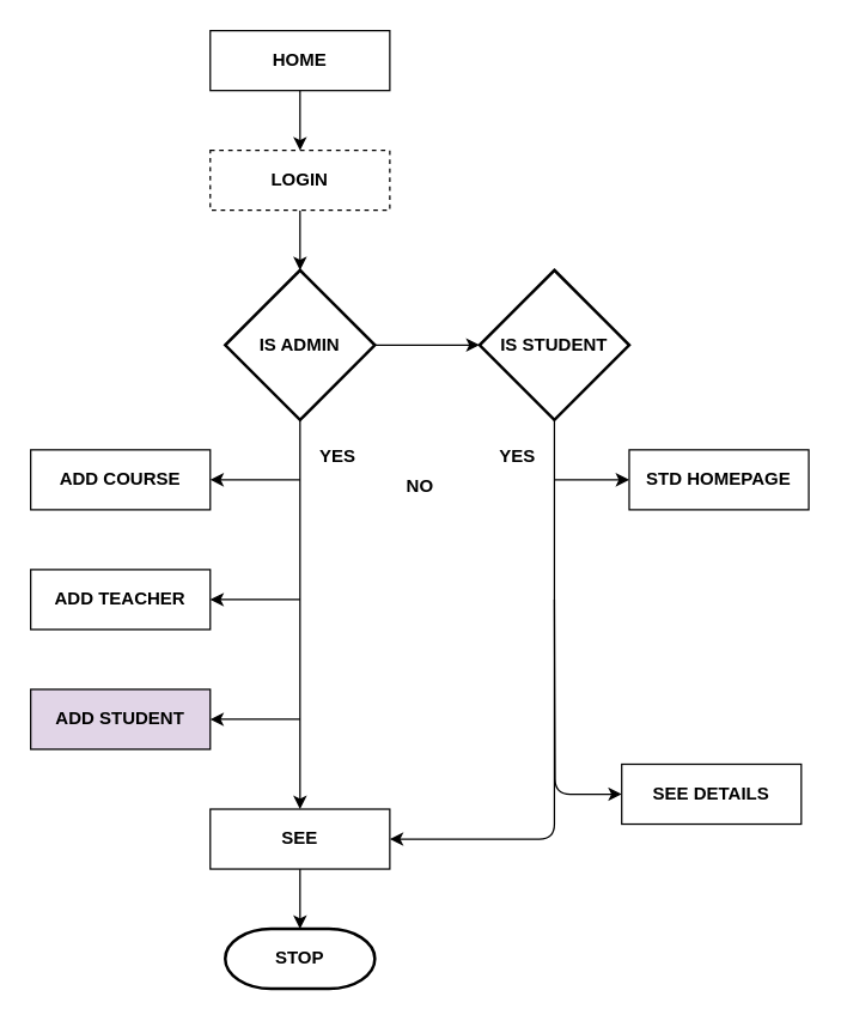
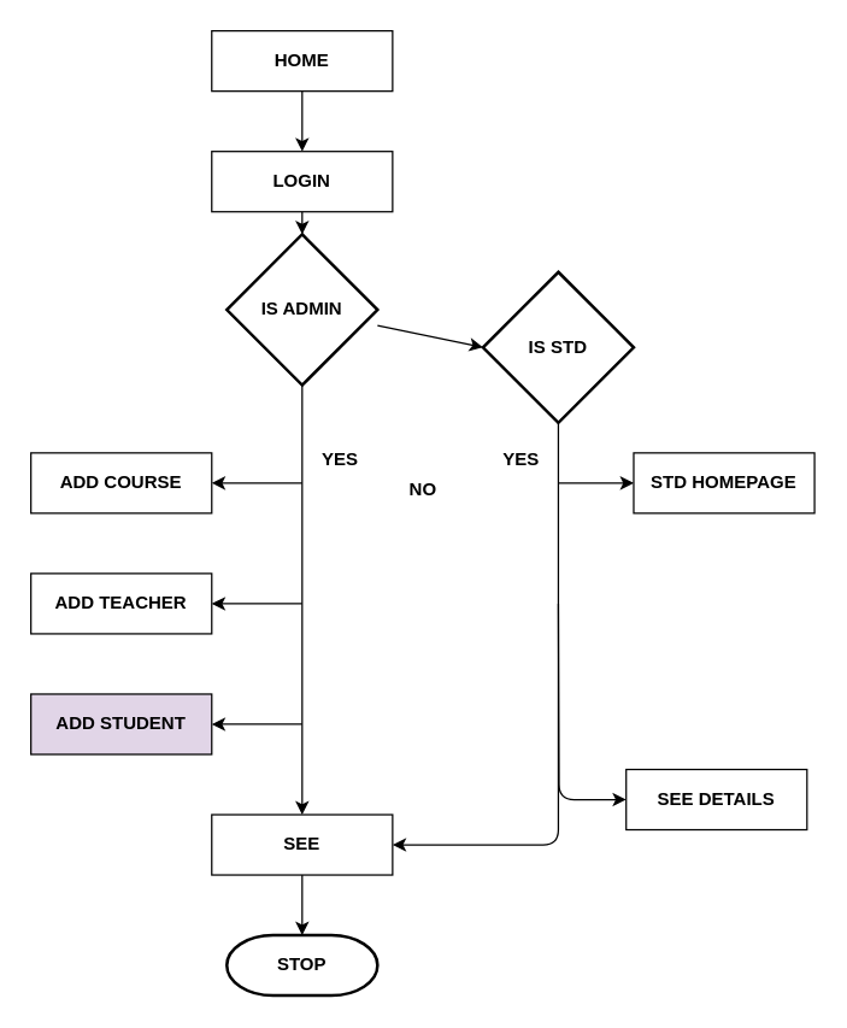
  <mxCell id="0" />
  <mxCell id="1" parent="0" />
  <mxCell id="2" value="&lt;b&gt;STOP&lt;/b&gt;" style="strokeWidth=2;html=1;shape=mxgraph.flowchart.terminator;whiteSpace=wrap;" parent="1" vertex="1"><mxGeometry x="150" y="620" width="100" height="40" as="geometry" /></mxCell>
  <mxCell id="3" style="edgeStyle=none;html=1;entryX=0.5;entryY=0;entryDx=0;entryDy=0;" parent="1" source="4" target="6" edge="1"><mxGeometry relative="1" as="geometry" /></mxCell>
  <mxCell id="4" value="&lt;b&gt;HOME&lt;/b&gt;" style="rounded=0;whiteSpace=wrap;html=1;" parent="1" vertex="1"><mxGeometry x="140" y="20" width="120" height="40" as="geometry" /></mxCell>
  <mxCell id="5" style="edgeStyle=none;html=1;" parent="1" source="6" target="9" edge="1"><mxGeometry relative="1" as="geometry" /></mxCell>
- <mxCell id="6" value="&lt;b&gt;LOGIN&lt;/b&gt;" style="rounded=0;whiteSpace=wrap;html=1;dashed=1;" parent="1" vertex="1"><mxGeometry x="140" y="100" width="120" height="40" as="geometry" /></mxCell>
+ <mxCell id="6" value="&lt;b&gt;LOGIN&lt;/b&gt;" style="rounded=0;whiteSpace=wrap;html=1;" parent="1" vertex="1"><mxGeometry x="140" y="100" width="120" height="40" as="geometry" /></mxCell>
  <mxCell id="7" style="edgeStyle=none;html=1;" parent="1" source="9" target="23" edge="1"><mxGeometry relative="1" as="geometry" /></mxCell>
  <mxCell id="8" style="edgeStyle=none;html=1;entryX=0;entryY=0.5;entryDx=0;entryDy=0;entryPerimeter=0;" parent="1" source="9" target="11" edge="1"><mxGeometry relative="1" as="geometry" /></mxCell>
- <mxCell id="9" value="&lt;b&gt;IS ADMIN&lt;/b&gt;" style="strokeWidth=2;html=1;shape=mxgraph.flowchart.decision;whiteSpace=wrap;" parent="1" vertex="1"><mxGeometry x="150" y="180" width="100" height="100" as="geometry" /></mxCell>
+ <mxCell id="9" value="&lt;b&gt;IS ADMIN&lt;/b&gt;" style="strokeWidth=2;html=1;shape=mxgraph.flowchart.decision;whiteSpace=wrap;" parent="1" vertex="1"><mxGeometry x="150" y="155" width="100" height="100" as="geometry" /></mxCell>
  <mxCell id="10" style="edgeStyle=orthogonalEdgeStyle;html=1;entryX=1;entryY=0.5;entryDx=0;entryDy=0;exitX=0.5;exitY=1;exitDx=0;exitDy=0;exitPerimeter=0;" parent="1" source="11" target="23" edge="1"><mxGeometry relative="1" as="geometry" /></mxCell>
- <mxCell id="11" value="&lt;b&gt;IS STUDENT&lt;/b&gt;" style="strokeWidth=2;html=1;shape=mxgraph.flowchart.decision;whiteSpace=wrap;" parent="1" vertex="1"><mxGeometry x="320" y="180" width="100" height="100" as="geometry" /></mxCell>
+ <mxCell id="11" value="&lt;b&gt;IS STD&lt;/b&gt;" style="strokeWidth=2;html=1;shape=mxgraph.flowchart.decision;whiteSpace=wrap;" parent="1" vertex="1"><mxGeometry x="320" y="180" width="100" height="100" as="geometry" /></mxCell>
  <mxCell id="12" style="edgeStyle=none;html=1;startArrow=classic;startFill=1;endArrow=none;endFill=0;" parent="1" source="13" edge="1"><mxGeometry relative="1" as="geometry"><mxPoint x="200" y="320" as="targetPoint" /></mxGeometry></mxCell>
  <mxCell id="13" value="&lt;b&gt;ADD COURSE&lt;/b&gt;" style="rounded=0;whiteSpace=wrap;html=1;" parent="1" vertex="1"><mxGeometry x="20" y="300" width="120" height="40" as="geometry" /></mxCell>
  <mxCell id="14" style="edgeStyle=none;html=1;startArrow=classic;startFill=1;endArrow=none;endFill=0;" parent="1" source="15" edge="1"><mxGeometry relative="1" as="geometry"><mxPoint x="200" y="400" as="targetPoint" /></mxGeometry></mxCell>
  <mxCell id="15" value="&lt;b&gt;ADD TEACHER&lt;/b&gt;" style="rounded=0;whiteSpace=wrap;html=1;" parent="1" vertex="1"><mxGeometry x="20" y="380" width="120" height="40" as="geometry" /></mxCell>
  <mxCell id="16" style="edgeStyle=none;html=1;startArrow=classic;startFill=1;endArrow=none;endFill=0;" parent="1" source="17" edge="1"><mxGeometry relative="1" as="geometry"><mxPoint x="200" y="480" as="targetPoint" /></mxGeometry></mxCell>
  <mxCell id="17" value="&lt;b&gt;ADD STUDENT&lt;/b&gt;" style="rounded=0;whiteSpace=wrap;html=1;fillColor=#e1d5e7;" parent="1" vertex="1"><mxGeometry x="20" y="460" width="120" height="40" as="geometry" /></mxCell>
  <mxCell id="18" style="edgeStyle=orthogonalEdgeStyle;html=1;startArrow=classic;startFill=1;endArrow=none;endFill=0;" parent="1" source="19" edge="1"><mxGeometry relative="1" as="geometry"><mxPoint x="370" y="320" as="targetPoint" /></mxGeometry></mxCell>
  <mxCell id="19" value="&lt;b&gt;STD HOMEPAGE&lt;/b&gt;" style="rounded=0;whiteSpace=wrap;html=1;" parent="1" vertex="1"><mxGeometry x="420" y="300" width="120" height="40" as="geometry" /></mxCell>
  <mxCell id="20" style="edgeStyle=orthogonalEdgeStyle;html=1;startArrow=classic;startFill=1;endArrow=none;endFill=0;" parent="1" source="21" edge="1"><mxGeometry relative="1" as="geometry"><mxPoint x="370" y="400" as="targetPoint" /></mxGeometry></mxCell>
  <mxCell id="21" value="&lt;b&gt;SEE DETAILS&lt;/b&gt;" style="rounded=0;whiteSpace=wrap;html=1;" parent="1" vertex="1"><mxGeometry x="415" y="510" width="120" height="40" as="geometry" /></mxCell>
  <mxCell id="22" style="edgeStyle=none;html=1;" parent="1" source="23" target="2" edge="1"><mxGeometry relative="1" as="geometry" /></mxCell>
  <mxCell id="23" value="&lt;b&gt;SEE&lt;/b&gt;" style="rounded=0;whiteSpace=wrap;html=1;" parent="1" vertex="1"><mxGeometry x="140" y="540" width="120" height="40" as="geometry" /></mxCell>
  <mxCell id="24" value="&lt;b&gt;NO&lt;/b&gt;" style="text;html=1;align=center;verticalAlign=middle;resizable=0;points=[];autosize=1;strokeColor=none;fillColor=none;" parent="1" vertex="1"><mxGeometry x="260" y="310" width="40" height="30" as="geometry" /></mxCell>
  <mxCell id="25" value="&lt;b&gt;YES&lt;/b&gt;" style="text;html=1;align=center;verticalAlign=middle;resizable=0;points=[];autosize=1;strokeColor=none;fillColor=none;" parent="1" vertex="1"><mxGeometry x="200" y="290" width="50" height="30" as="geometry" /></mxCell>
  <mxCell id="26" value="&lt;b&gt;YES&lt;/b&gt;" style="text;html=1;align=center;verticalAlign=middle;resizable=0;points=[];autosize=1;strokeColor=none;fillColor=none;" parent="1" vertex="1"><mxGeometry x="320" y="290" width="50" height="30" as="geometry" /></mxCell>
